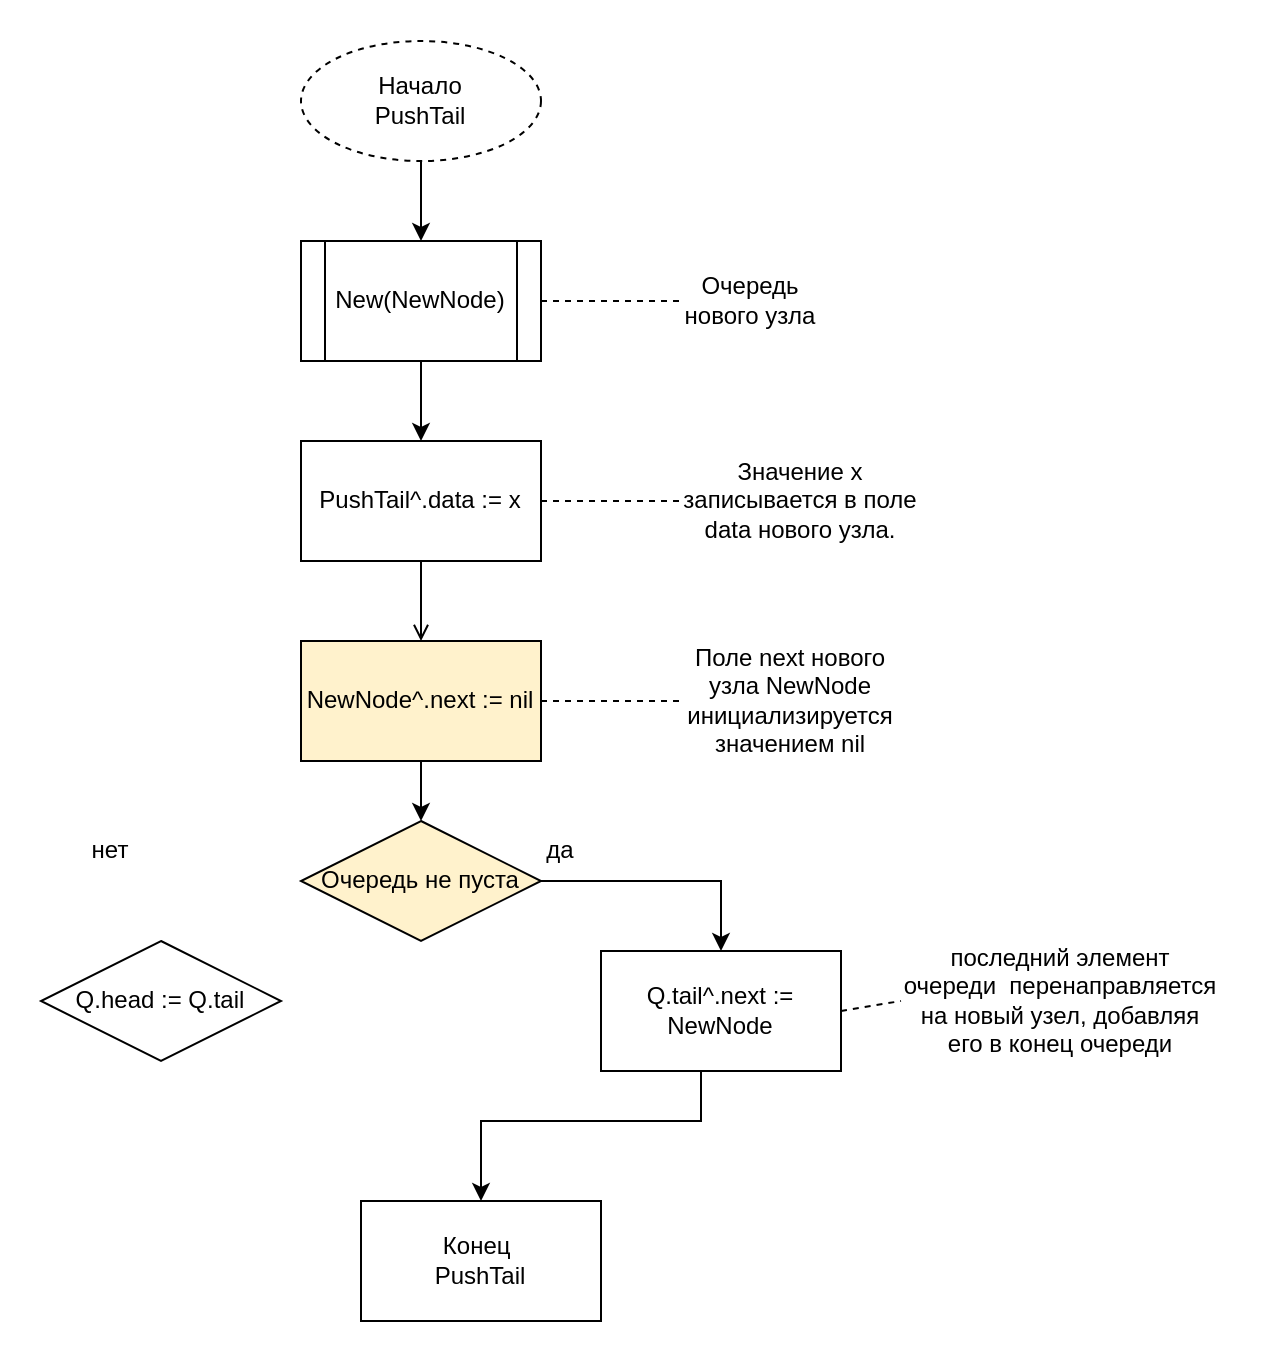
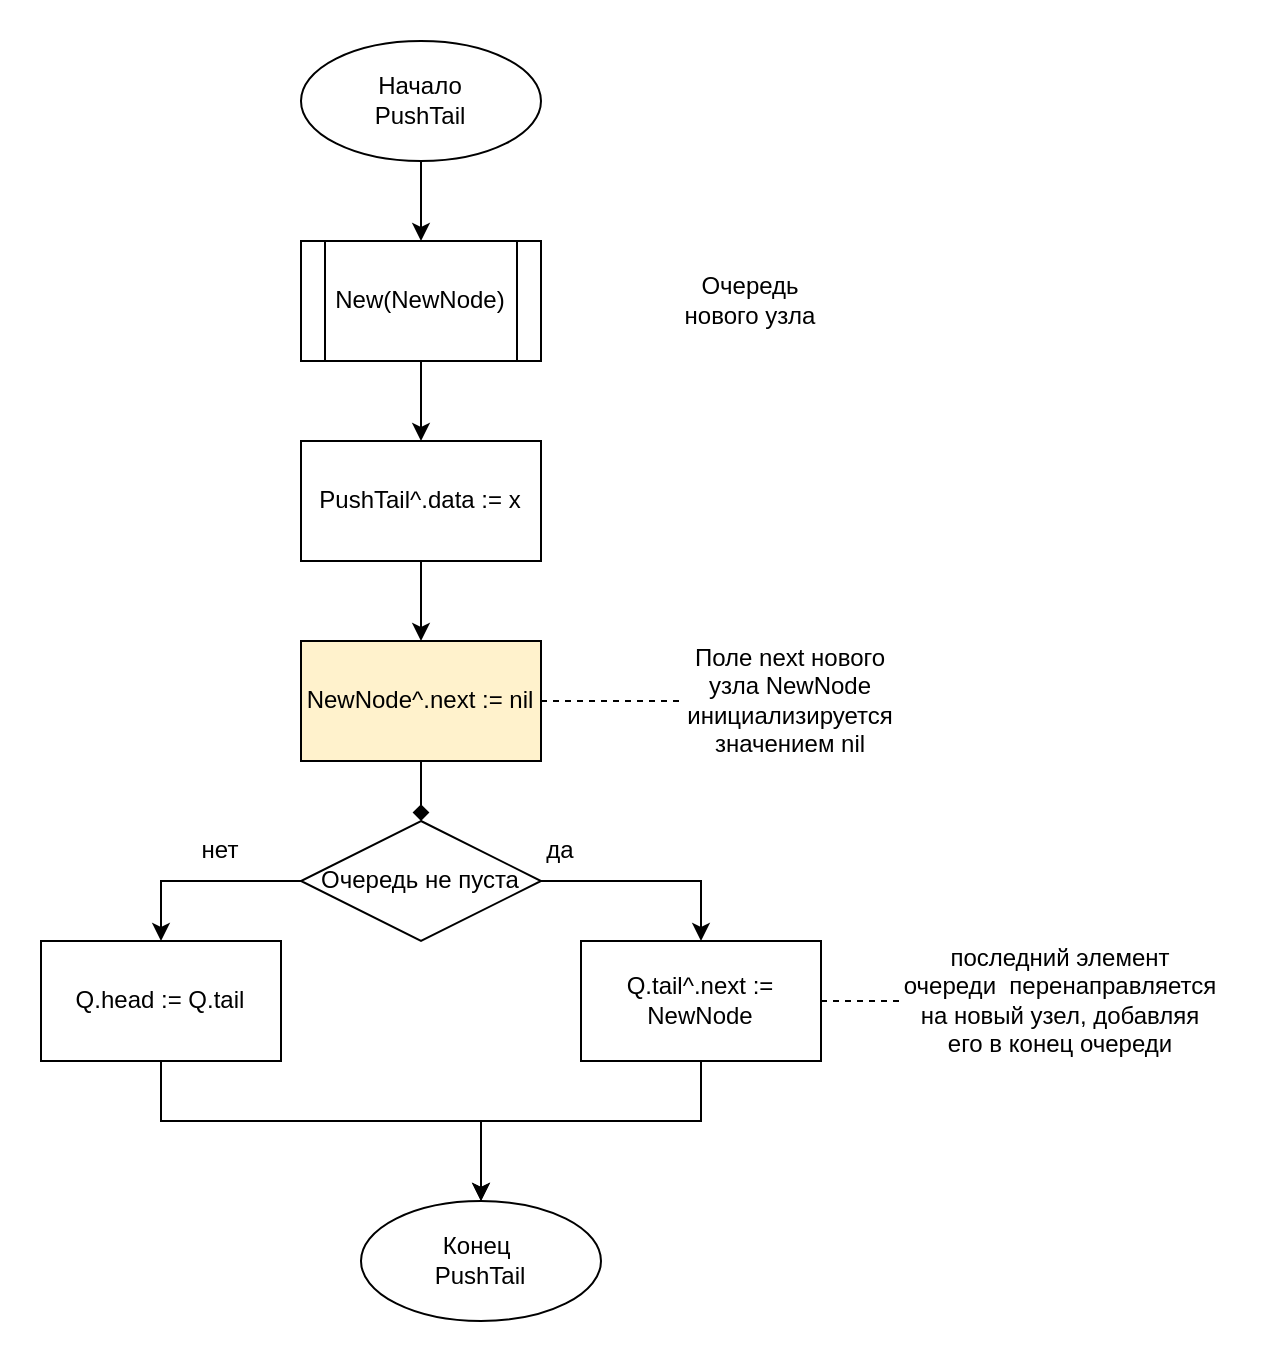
  <mxCell id="0" />
  <mxCell id="1" parent="0" />
  <mxCell id="2" style="edgeStyle=orthogonalEdgeStyle;rounded=0;orthogonalLoop=1;jettySize=auto;html=1;entryX=0.5;entryY=0;entryDx=0;entryDy=0;" edge="1" parent="1" source="3" target="5"><mxGeometry relative="1" as="geometry" /></mxCell>
- <mxCell id="3" value="Начало&lt;div&gt;PushTail&lt;/div&gt;" style="ellipse;whiteSpace=wrap;html=1;dashed=1;" vertex="1" parent="1"><mxGeometry x="150" y="20" width="120" height="60" as="geometry" /></mxCell>
+ <mxCell id="3" value="Начало&lt;div&gt;PushTail&lt;/div&gt;" style="ellipse;whiteSpace=wrap;html=1;" vertex="1" parent="1"><mxGeometry x="150" y="20" width="120" height="60" as="geometry" /></mxCell>
  <mxCell id="4" style="edgeStyle=orthogonalEdgeStyle;rounded=0;orthogonalLoop=1;jettySize=auto;html=1;entryX=0.5;entryY=0;entryDx=0;entryDy=0;" edge="1" parent="1" source="5" target="9"><mxGeometry relative="1" as="geometry" /></mxCell>
  <mxCell id="5" value="New(NewNode)" style="shape=process;whiteSpace=wrap;html=1;backgroundOutline=1;" vertex="1" parent="1"><mxGeometry x="150" y="120" width="120" height="60" as="geometry" /></mxCell>
  <mxCell id="6" value="Очередь нового узла" style="text;html=1;align=center;verticalAlign=middle;whiteSpace=wrap;rounded=0;" vertex="1" parent="1"><mxGeometry x="340" y="135" width="70" height="30" as="geometry" /></mxCell>
- <mxCell id="7" value="" style="endArrow=none;dashed=1;html=1;rounded=0;exitX=1;exitY=0.5;exitDx=0;exitDy=0;entryX=0;entryY=0.5;entryDx=0;entryDy=0;" edge="1" parent="1" source="5" target="6"><mxGeometry width="50" height="50" relative="1" as="geometry"><mxPoint x="290" y="190" as="sourcePoint" /><mxPoint x="340" y="140" as="targetPoint" /></mxGeometry></mxCell>
- <mxCell id="8" style="edgeStyle=orthogonalEdgeStyle;rounded=0;orthogonalLoop=1;jettySize=auto;html=1;entryX=0.5;entryY=0;entryDx=0;entryDy=0;endArrow=open;" edge="1" parent="1" source="9" target="13"><mxGeometry relative="1" as="geometry" /></mxCell>
+ <mxCell id="8" style="edgeStyle=orthogonalEdgeStyle;rounded=0;orthogonalLoop=1;jettySize=auto;html=1;entryX=0.5;entryY=0;entryDx=0;entryDy=0;" edge="1" parent="1" source="9" target="13"><mxGeometry relative="1" as="geometry" /></mxCell>
  <mxCell id="9" value="PushTail^.data := x" style="rounded=0;whiteSpace=wrap;html=1;" vertex="1" parent="1"><mxGeometry x="150" y="220" width="120" height="60" as="geometry" /></mxCell>
- <mxCell id="10" value="Значение x записывается в поле data нового узла." style="text;html=1;align=center;verticalAlign=middle;whiteSpace=wrap;rounded=0;" vertex="1" parent="1"><mxGeometry x="340" y="235" width="120" height="30" as="geometry" /></mxCell>
- <mxCell id="11" value="" style="endArrow=none;dashed=1;html=1;rounded=0;exitX=1;exitY=0.5;exitDx=0;exitDy=0;entryX=0;entryY=0.5;entryDx=0;entryDy=0;" edge="1" parent="1" source="9" target="10"><mxGeometry width="50" height="50" relative="1" as="geometry"><mxPoint x="280" y="310" as="sourcePoint" /><mxPoint x="330" y="260" as="targetPoint" /></mxGeometry></mxCell>
- <mxCell id="12" style="edgeStyle=orthogonalEdgeStyle;rounded=0;orthogonalLoop=1;jettySize=auto;html=1;entryX=0.5;entryY=0;entryDx=0;entryDy=0;" edge="1" parent="1" source="13" target="18"><mxGeometry relative="1" as="geometry" /></mxCell>
+ <mxCell id="12" style="edgeStyle=orthogonalEdgeStyle;rounded=0;orthogonalLoop=1;jettySize=auto;html=1;entryX=0.5;entryY=0;entryDx=0;entryDy=0;endArrow=diamond;" edge="1" parent="1" source="13" target="18"><mxGeometry relative="1" as="geometry" /></mxCell>
  <mxCell id="13" value="NewNode^.next := nil" style="rounded=0;whiteSpace=wrap;html=1;fillColor=#fff2cc;" vertex="1" parent="1"><mxGeometry x="150" y="320" width="120" height="60" as="geometry" /></mxCell>
  <mxCell id="14" value="Поле next нового узла NewNode инициализируется значением nil" style="text;html=1;align=center;verticalAlign=middle;whiteSpace=wrap;rounded=0;" vertex="1" parent="1"><mxGeometry x="340" y="335" width="110" height="30" as="geometry" /></mxCell>
  <mxCell id="15" value="" style="endArrow=none;dashed=1;html=1;rounded=0;exitX=1;exitY=0.5;exitDx=0;exitDy=0;entryX=0;entryY=0.5;entryDx=0;entryDy=0;" edge="1" parent="1" source="13" target="14"><mxGeometry width="50" height="50" relative="1" as="geometry"><mxPoint x="290" y="400" as="sourcePoint" /><mxPoint x="340" y="350" as="targetPoint" /></mxGeometry></mxCell>
  <mxCell id="16" style="edgeStyle=orthogonalEdgeStyle;rounded=0;orthogonalLoop=1;jettySize=auto;html=1;entryX=0.5;entryY=0;entryDx=0;entryDy=0;" edge="1" parent="1" source="18" target="20"><mxGeometry relative="1" as="geometry" /></mxCell>
- <mxCell id="18" value="Очередь не пуста" style="rhombus;whiteSpace=wrap;html=1;fillColor=#fff2cc;" vertex="1" parent="1"><mxGeometry x="150" y="410" width="120" height="60" as="geometry" /></mxCell>
+ <mxCell id="17" style="edgeStyle=orthogonalEdgeStyle;rounded=0;orthogonalLoop=1;jettySize=auto;html=1;entryX=0.5;entryY=0;entryDx=0;entryDy=0;" edge="1" parent="1" source="18" target="25"><mxGeometry relative="1" as="geometry" /></mxCell>
+ <mxCell id="18" value="Очередь не пуста" style="rhombus;whiteSpace=wrap;html=1;" vertex="1" parent="1"><mxGeometry x="150" y="410" width="120" height="60" as="geometry" /></mxCell>
  <mxCell id="19" style="edgeStyle=orthogonalEdgeStyle;rounded=0;orthogonalLoop=1;jettySize=auto;html=1;entryX=0.5;entryY=0;entryDx=0;entryDy=0;" edge="1" parent="1" source="20" target="27"><mxGeometry relative="1" as="geometry"><Array as="points"><mxPoint x="350" y="560" /><mxPoint x="240" y="560" /></Array></mxGeometry></mxCell>
- <mxCell id="20" value="Q.tail^.next := NewNode" style="rounded=0;whiteSpace=wrap;html=1;" vertex="1" parent="1"><mxGeometry x="300" y="475" width="120" height="60" as="geometry" /></mxCell>
+ <mxCell id="20" value="Q.tail^.next := NewNode" style="rounded=0;whiteSpace=wrap;html=1;" vertex="1" parent="1"><mxGeometry x="290" y="470" width="120" height="60" as="geometry" /></mxCell>
  <mxCell id="21" value="да" style="text;html=1;align=center;verticalAlign=middle;whiteSpace=wrap;rounded=0;" vertex="1" parent="1"><mxGeometry x="250" y="410" width="60" height="30" as="geometry" /></mxCell>
  <mxCell id="22" value="последний элемент очереди&amp;nbsp; перенаправляется на новый узел, добавляя его в конец очереди" style="text;html=1;align=center;verticalAlign=middle;whiteSpace=wrap;rounded=0;" vertex="1" parent="1"><mxGeometry x="450" y="485" width="160" height="30" as="geometry" /></mxCell>
  <mxCell id="23" value="" style="endArrow=none;dashed=1;html=1;rounded=0;exitX=1;exitY=0.5;exitDx=0;exitDy=0;entryX=0;entryY=0.5;entryDx=0;entryDy=0;" edge="1" parent="1" source="20" target="22"><mxGeometry width="50" height="50" relative="1" as="geometry"><mxPoint x="420" y="560" as="sourcePoint" /><mxPoint x="470" y="510" as="targetPoint" /></mxGeometry></mxCell>
- <mxCell id="25" value="Q.head := Q.tail" style="rhombus;whiteSpace=wrap;html=1;" vertex="1" parent="1"><mxGeometry x="20" y="470" width="120" height="60" as="geometry" /></mxCell>
- <mxCell id="26" value="нет" style="text;html=1;align=center;verticalAlign=middle;whiteSpace=wrap;rounded=0;" vertex="1" parent="1"><mxGeometry x="25" y="410" width="60" height="30" as="geometry" /></mxCell>
- <mxCell id="27" value="Конец&amp;nbsp;&lt;div&gt;PushTail&lt;/div&gt;" style="whiteSpace=wrap;html=1;rounded=0;" vertex="1" parent="1"><mxGeometry x="180" y="600" width="120" height="60" as="geometry" /></mxCell>
+ <mxCell id="24" style="edgeStyle=orthogonalEdgeStyle;rounded=0;orthogonalLoop=1;jettySize=auto;html=1;entryX=0.5;entryY=0;entryDx=0;entryDy=0;" edge="1" parent="1" source="25" target="27"><mxGeometry relative="1" as="geometry"><Array as="points"><mxPoint x="80" y="560" /><mxPoint x="240" y="560" /></Array></mxGeometry></mxCell>
+ <mxCell id="25" value="Q.head := Q.tail" style="rounded=0;whiteSpace=wrap;html=1;" vertex="1" parent="1"><mxGeometry x="20" y="470" width="120" height="60" as="geometry" /></mxCell>
+ <mxCell id="26" value="нет" style="text;html=1;align=center;verticalAlign=middle;whiteSpace=wrap;rounded=0;" vertex="1" parent="1"><mxGeometry x="80" y="410" width="60" height="30" as="geometry" /></mxCell>
+ <mxCell id="27" value="Конец&amp;nbsp;&lt;div&gt;PushTail&lt;/div&gt;" style="ellipse;whiteSpace=wrap;html=1;" vertex="1" parent="1"><mxGeometry x="180" y="600" width="120" height="60" as="geometry" /></mxCell>
